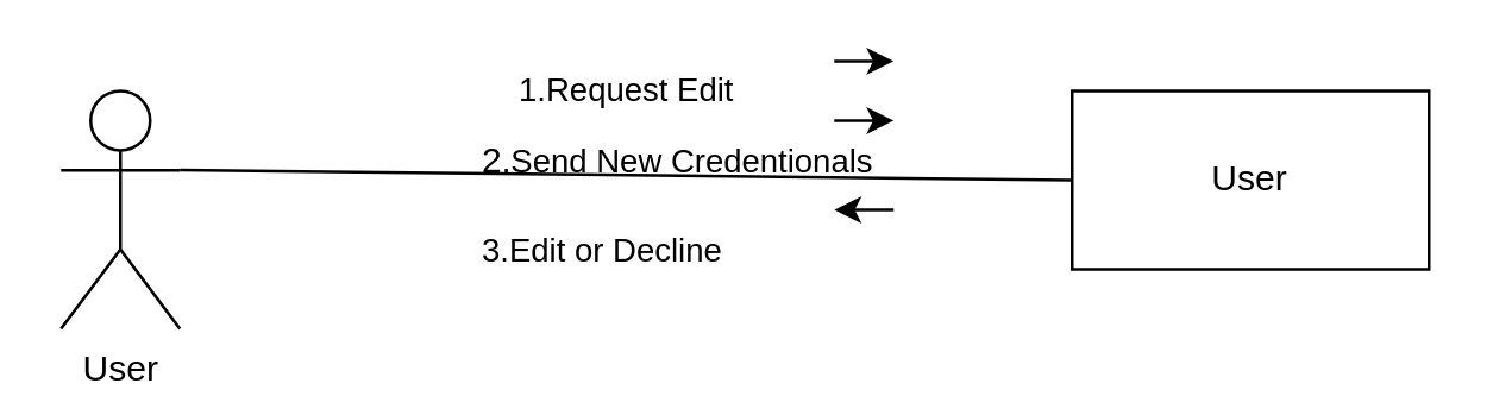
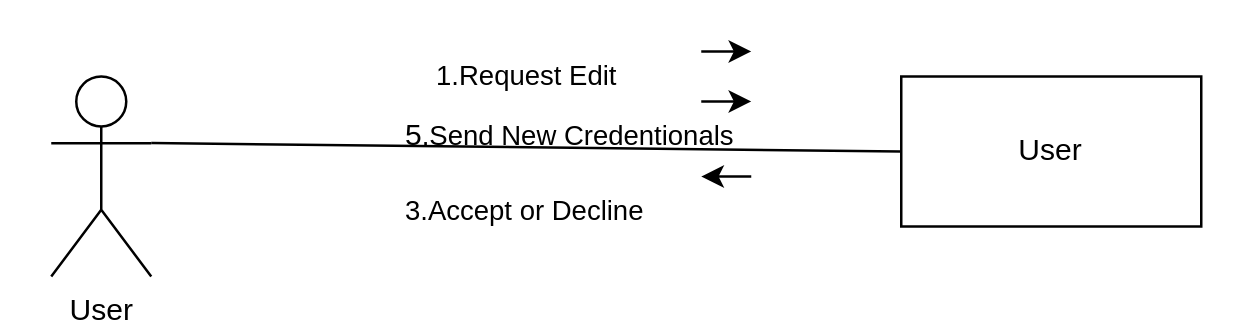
  <mxCell id="0" />
  <mxCell id="1" parent="0" />
  <mxCell id="2" value="User" style="shape=umlActor;verticalLabelPosition=bottom;labelBackgroundColor=#ffffff;verticalAlign=top;html=1;outlineConnect=0;" vertex="1" parent="1"><mxGeometry x="20" y="30" width="40" height="80" as="geometry" /></mxCell>
  <mxCell id="3" value="&lt;div&gt;1.Request Edit&lt;br&gt;&lt;/div&gt;" style="endArrow=none;html=1;exitX=1;exitY=0.333;exitDx=0;exitDy=0;exitPerimeter=0;entryX=0;entryY=0.5;entryDx=0;entryDy=0;" edge="1" parent="1" source="2" target="4"><mxGeometry x="-0.002" y="28" width="50" height="50" relative="1" as="geometry"><mxPoint x="90" y="50" as="sourcePoint" /><mxPoint x="180" y="56.667" as="targetPoint" /><mxPoint as="offset" /></mxGeometry></mxCell>
  <mxCell id="4" value="User" style="rounded=0;whiteSpace=wrap;html=1;" vertex="1" parent="1"><mxGeometry x="360" y="30" width="120" height="60" as="geometry" /></mxCell>
  <mxCell id="5" value="" style="group" vertex="1" connectable="0" parent="1"><mxGeometry x="160" y="40" width="120" height="60" as="geometry" /></mxCell>
- <mxCell id="6" value="&lt;div&gt;2&lt;font style=&quot;font-size: 11px&quot;&gt;.Send New Credentionals&lt;br&gt;&lt;/font&gt;&lt;/div&gt;" style="text;html=1;" vertex="1" parent="5"><mxGeometry width="120" height="30" as="geometry" /></mxCell>
- <mxCell id="7" value="&lt;font style=&quot;font-size: 11px&quot;&gt;3.Edit or Decline&lt;br&gt;&lt;/font&gt;" style="text;html=1;" vertex="1" parent="5"><mxGeometry y="30" width="120" height="30" as="geometry" /></mxCell>
+ <mxCell id="6" value="&lt;div&gt;5&lt;font style=&quot;font-size: 11px&quot;&gt;.Send New Credentionals&lt;br&gt;&lt;/font&gt;&lt;/div&gt;" style="text;html=1;" vertex="1" parent="5"><mxGeometry width="120" height="30" as="geometry" /></mxCell>
+ <mxCell id="7" value="&lt;font style=&quot;font-size: 11px&quot;&gt;3.Accept or Decline&lt;br&gt;&lt;/font&gt;" style="text;html=1;" vertex="1" parent="5"><mxGeometry y="30" width="120" height="30" as="geometry" /></mxCell>
  <mxCell id="8" value="" style="endArrow=classic;html=1;" edge="1" parent="1"><mxGeometry width="50" height="50" relative="1" as="geometry"><mxPoint x="280" y="20" as="sourcePoint" /><mxPoint x="300" y="20" as="targetPoint" /></mxGeometry></mxCell>
  <mxCell id="9" value="" style="endArrow=classic;html=1;" edge="1" parent="1"><mxGeometry width="50" height="50" relative="1" as="geometry"><mxPoint x="300" y="70" as="sourcePoint" /><mxPoint x="280" y="70" as="targetPoint" /></mxGeometry></mxCell>
  <mxCell id="10" value="" style="endArrow=classic;html=1;" edge="1" parent="1"><mxGeometry width="50" height="50" relative="1" as="geometry"><mxPoint x="280" y="40" as="sourcePoint" /><mxPoint x="300" y="40" as="targetPoint" /></mxGeometry></mxCell>
